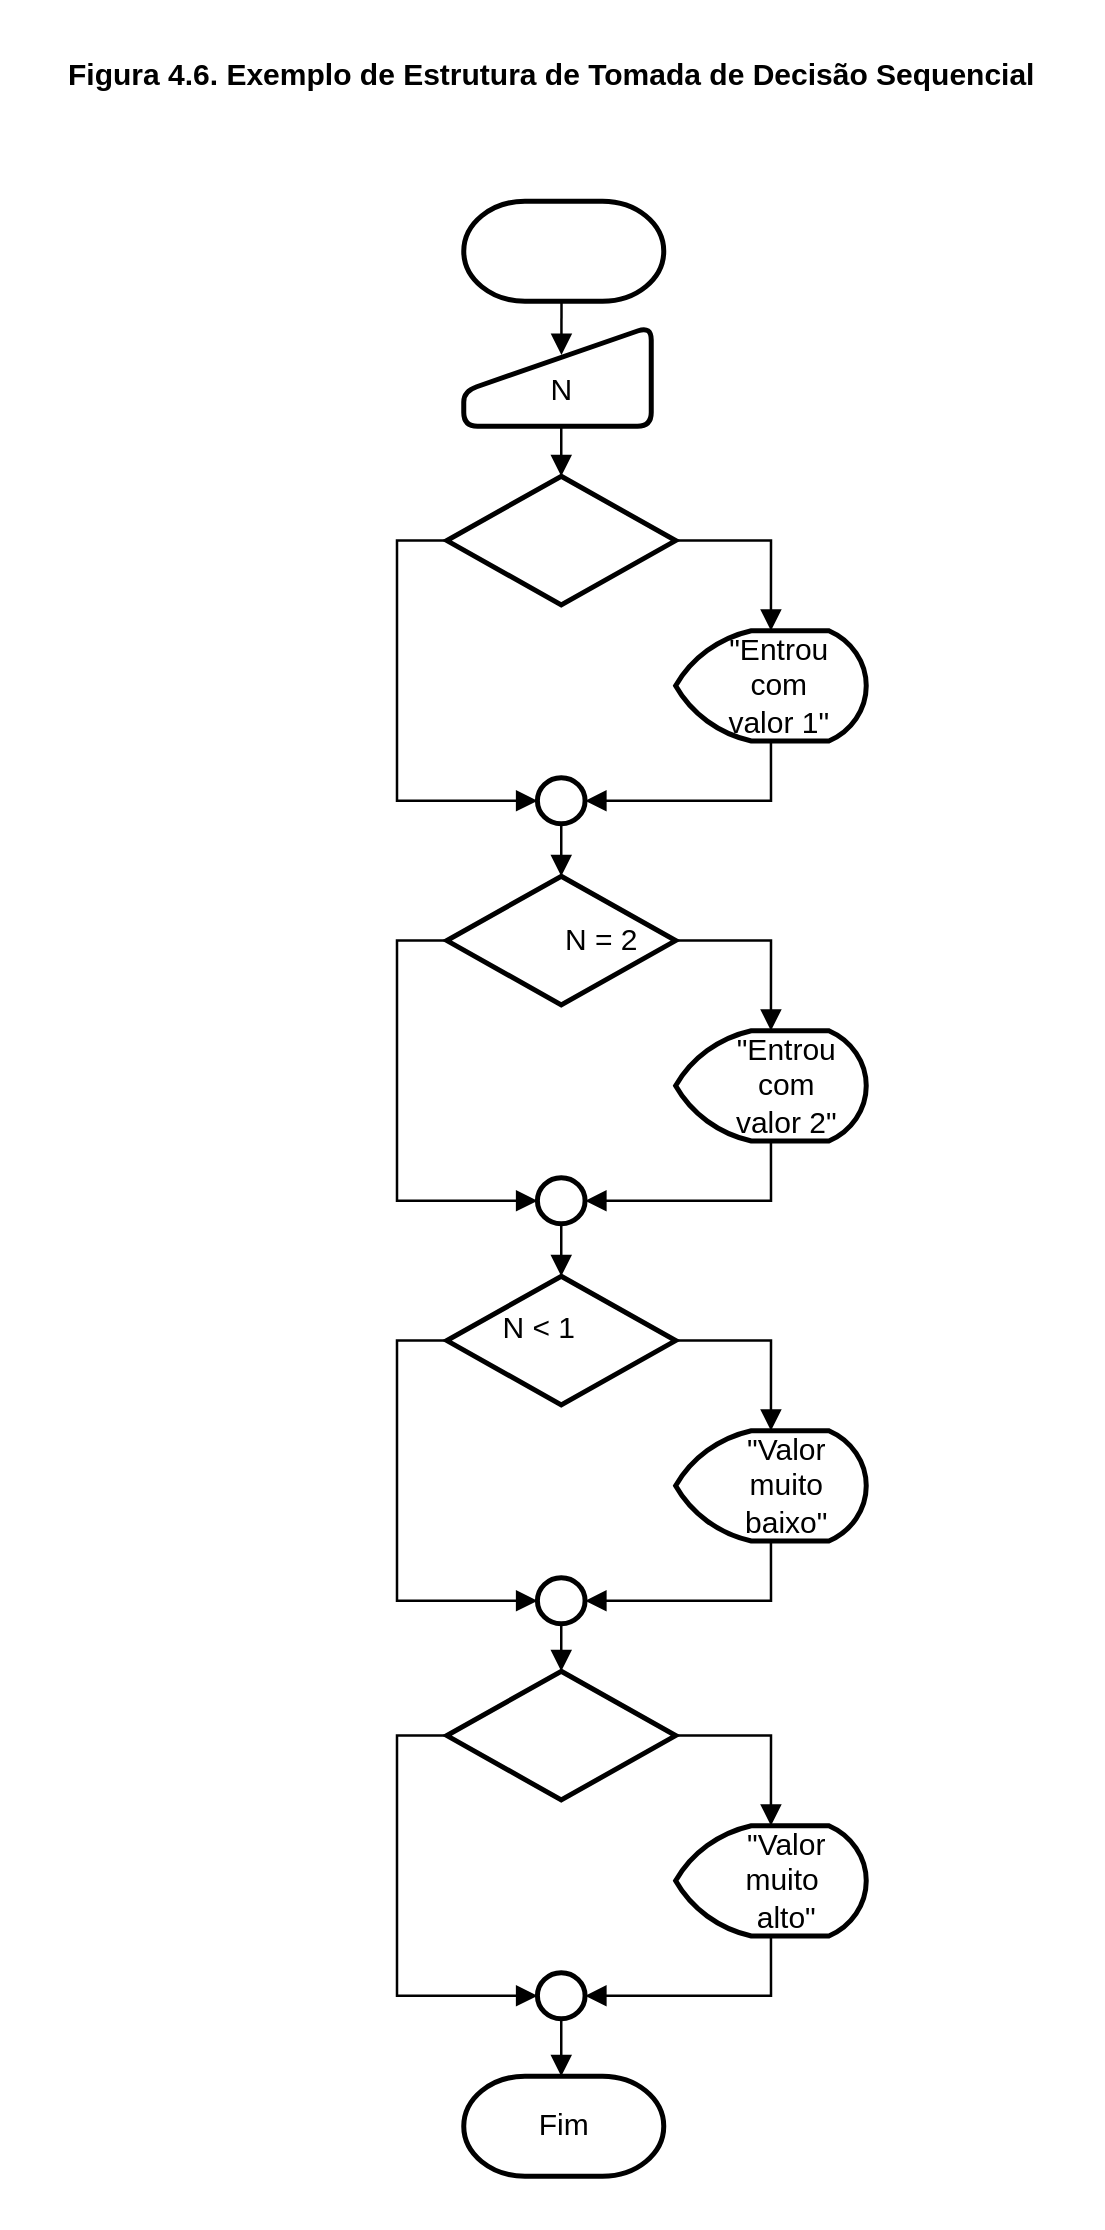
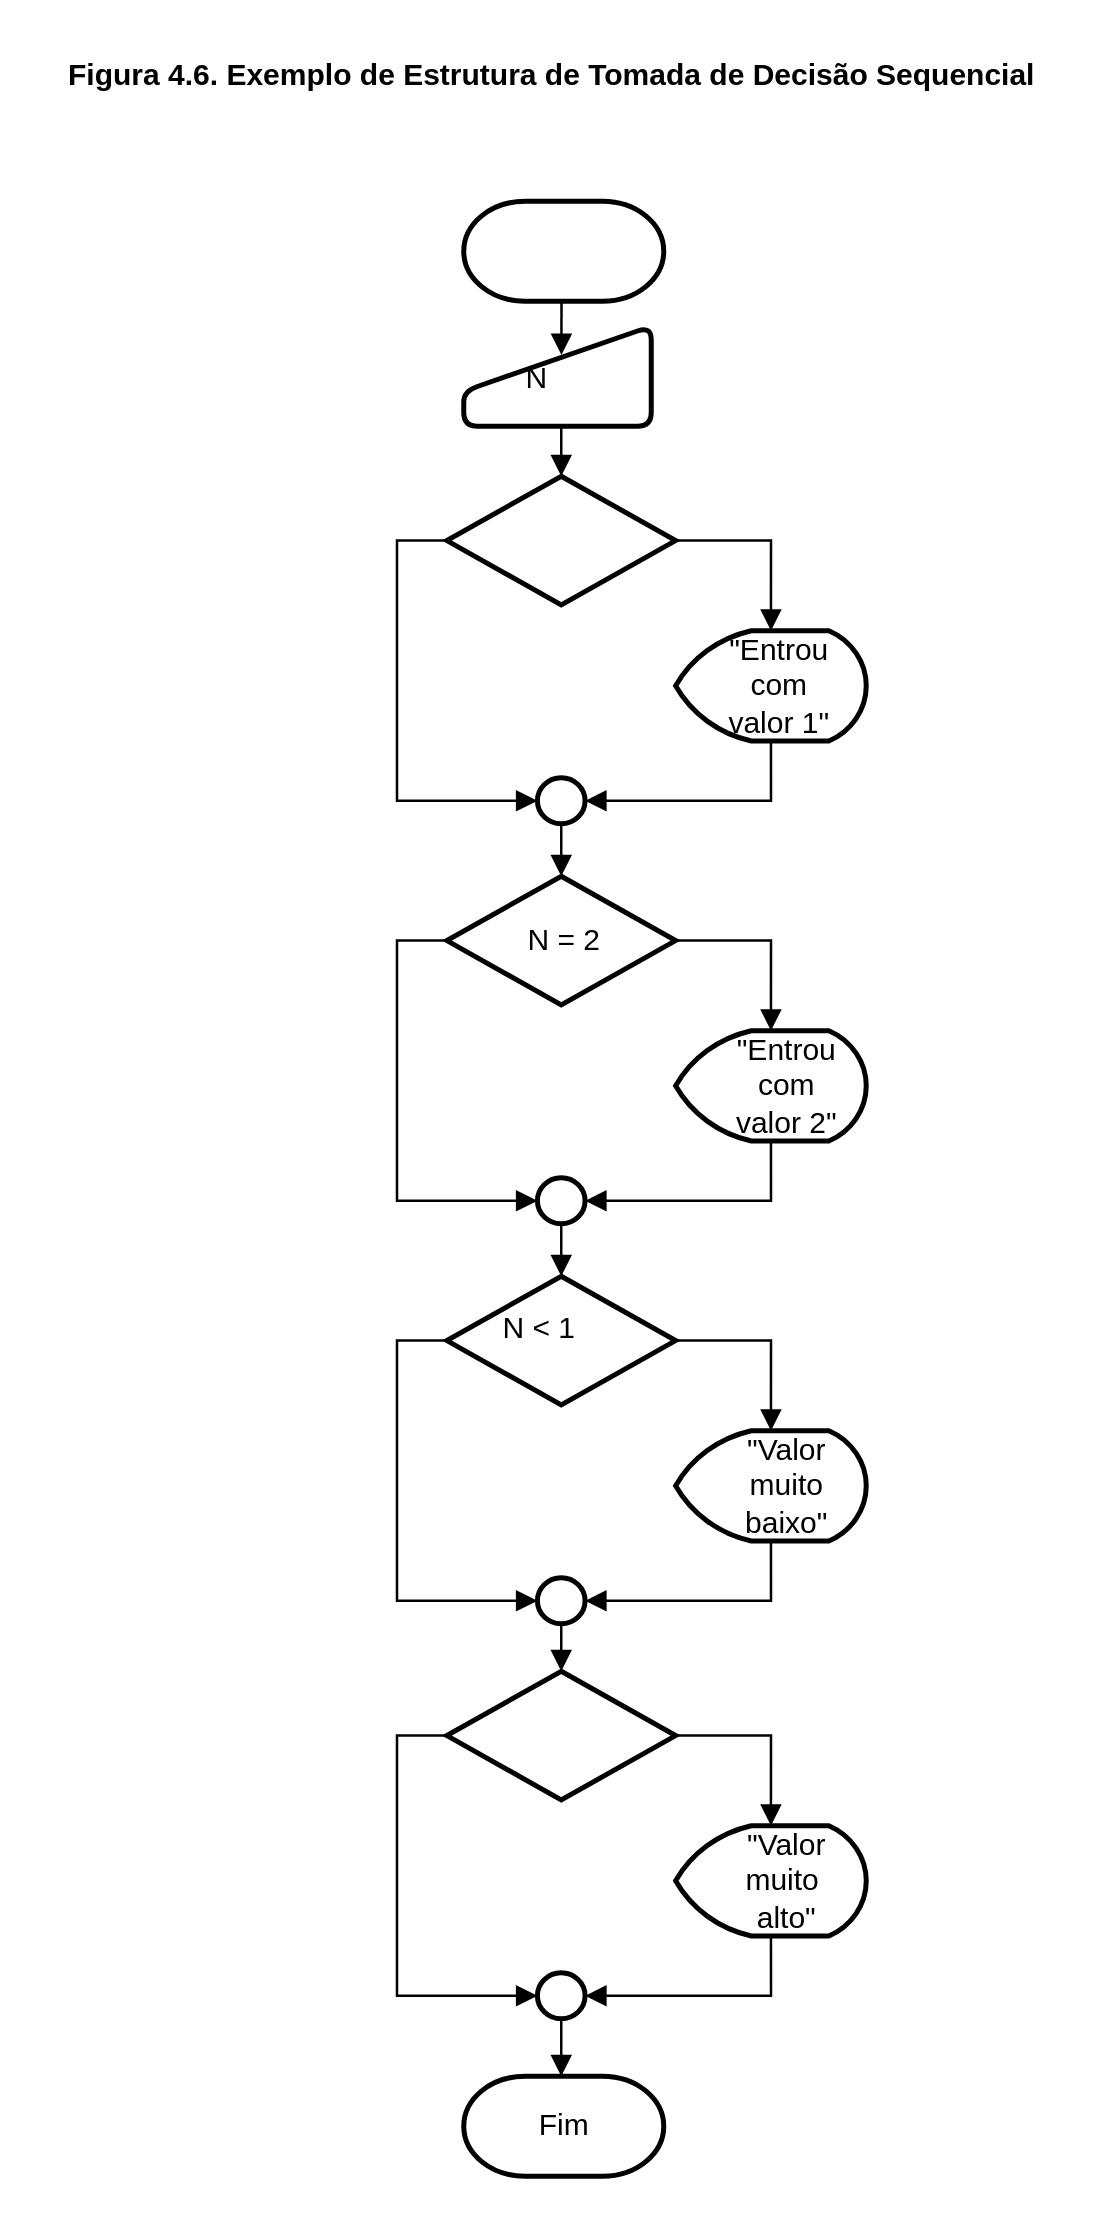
  <mxCell id="0" />
  <mxCell id="1" parent="0" />
  <mxCell id="2" value="Figura 4.6. Exemplo de Estrutura de Tomada de Decisão Sequencial" style="text;html=1;align=center;verticalAlign=middle;resizable=0;points=[];autosize=1;strokeColor=none;fillColor=none;fontStyle=1" vertex="1" parent="1"><mxGeometry x="20" y="20" width="400" height="20" as="geometry" /></mxCell>
  <mxCell id="3" style="edgeStyle=orthogonalEdgeStyle;rounded=0;orthogonalLoop=1;jettySize=auto;html=1;exitX=0.5;exitY=1;exitDx=0;exitDy=0;exitPerimeter=0;entryX=0.521;entryY=0.288;entryDx=0;entryDy=0;entryPerimeter=0;endArrow=block;endFill=1;" edge="1" parent="1" source="4" target="6"><mxGeometry relative="1" as="geometry"><Array as="points"><mxPoint x="225" y="142" /></Array></mxGeometry></mxCell>
  <mxCell id="4" value="" style="strokeWidth=2;html=1;shape=mxgraph.flowchart.terminator;whiteSpace=wrap;" vertex="1" parent="1"><mxGeometry x="185" y="80" width="80" height="40" as="geometry" /></mxCell>
  <mxCell id="5" style="edgeStyle=orthogonalEdgeStyle;rounded=0;orthogonalLoop=1;jettySize=auto;html=1;exitX=0.5;exitY=1;exitDx=0;exitDy=0;entryX=0.5;entryY=0;entryDx=0;entryDy=0;entryPerimeter=0;endArrow=block;endFill=1;" edge="1" parent="1" source="6" target="8"><mxGeometry relative="1" as="geometry" /></mxCell>
  <mxCell id="6" value="" style="html=1;strokeWidth=2;shape=manualInput;whiteSpace=wrap;rounded=1;size=26;arcSize=11;" vertex="1" parent="1"><mxGeometry x="185" y="130" width="75" height="40" as="geometry" /></mxCell>
  <mxCell id="7" style="edgeStyle=orthogonalEdgeStyle;rounded=0;orthogonalLoop=1;jettySize=auto;html=1;exitX=0;exitY=0.5;exitDx=0;exitDy=0;exitPerimeter=0;entryX=0;entryY=0.5;entryDx=0;entryDy=0;entryPerimeter=0;endArrow=block;endFill=1;" edge="1" parent="1" source="8" target="12"><mxGeometry relative="1" as="geometry" /></mxCell>
  <mxCell id="8" value="" style="strokeWidth=2;html=1;shape=mxgraph.flowchart.decision;whiteSpace=wrap;" vertex="1" parent="1"><mxGeometry x="178.25" y="190" width="91.5" height="51.481" as="geometry" /></mxCell>
  <mxCell id="9" value="" style="strokeWidth=2;html=1;shape=mxgraph.flowchart.display;whiteSpace=wrap;" vertex="1" parent="1"><mxGeometry x="269.75" y="251.778" width="76.25" height="44.127" as="geometry" /></mxCell>
  <mxCell id="10" style="edgeStyle=orthogonalEdgeStyle;rounded=0;orthogonalLoop=1;jettySize=auto;html=1;exitX=1;exitY=0.5;exitDx=0;exitDy=0;exitPerimeter=0;entryX=0.5;entryY=0;entryDx=0;entryDy=0;entryPerimeter=0;endArrow=block;endFill=1;" edge="1" parent="1" source="8" target="9"><mxGeometry relative="1" as="geometry" /></mxCell>
  <mxCell id="11" style="edgeStyle=orthogonalEdgeStyle;rounded=0;orthogonalLoop=1;jettySize=auto;html=1;exitX=0.5;exitY=1;exitDx=0;exitDy=0;exitPerimeter=0;entryX=0.5;entryY=0;entryDx=0;entryDy=0;entryPerimeter=0;endArrow=block;endFill=1;" edge="1" parent="1" source="12" target="15"><mxGeometry relative="1" as="geometry" /></mxCell>
  <mxCell id="12" value="" style="strokeWidth=2;html=1;shape=mxgraph.flowchart.start_2;whiteSpace=wrap;" vertex="1" parent="1"><mxGeometry x="214.466" y="310.614" width="19.062" height="18.386" as="geometry" /></mxCell>
  <mxCell id="13" style="edgeStyle=orthogonalEdgeStyle;rounded=0;orthogonalLoop=1;jettySize=auto;html=1;exitX=0.5;exitY=1;exitDx=0;exitDy=0;exitPerimeter=0;entryX=1;entryY=0.5;entryDx=0;entryDy=0;entryPerimeter=0;endArrow=block;endFill=1;" edge="1" parent="1" source="9" target="12"><mxGeometry relative="1" as="geometry" /></mxCell>
  <mxCell id="14" style="edgeStyle=orthogonalEdgeStyle;rounded=0;orthogonalLoop=1;jettySize=auto;html=1;exitX=0;exitY=0.5;exitDx=0;exitDy=0;exitPerimeter=0;entryX=0;entryY=0.5;entryDx=0;entryDy=0;entryPerimeter=0;endArrow=block;endFill=1;" edge="1" parent="1" source="15" target="19"><mxGeometry relative="1" as="geometry" /></mxCell>
  <mxCell id="15" value="" style="strokeWidth=2;html=1;shape=mxgraph.flowchart.decision;whiteSpace=wrap;" vertex="1" parent="1"><mxGeometry x="178.25" y="350" width="91.5" height="51.481" as="geometry" /></mxCell>
  <mxCell id="16" value="" style="strokeWidth=2;html=1;shape=mxgraph.flowchart.display;whiteSpace=wrap;" vertex="1" parent="1"><mxGeometry x="269.75" y="411.778" width="76.25" height="44.127" as="geometry" /></mxCell>
  <mxCell id="17" style="edgeStyle=orthogonalEdgeStyle;rounded=0;orthogonalLoop=1;jettySize=auto;html=1;exitX=1;exitY=0.5;exitDx=0;exitDy=0;exitPerimeter=0;entryX=0.5;entryY=0;entryDx=0;entryDy=0;entryPerimeter=0;endArrow=block;endFill=1;" edge="1" parent="1" source="15" target="16"><mxGeometry relative="1" as="geometry" /></mxCell>
  <mxCell id="18" style="edgeStyle=orthogonalEdgeStyle;rounded=0;orthogonalLoop=1;jettySize=auto;html=1;exitX=0.5;exitY=1;exitDx=0;exitDy=0;exitPerimeter=0;entryX=0.5;entryY=0;entryDx=0;entryDy=0;entryPerimeter=0;endArrow=block;endFill=1;" edge="1" parent="1" source="19" target="22"><mxGeometry relative="1" as="geometry" /></mxCell>
  <mxCell id="19" value="" style="strokeWidth=2;html=1;shape=mxgraph.flowchart.start_2;whiteSpace=wrap;" vertex="1" parent="1"><mxGeometry x="214.466" y="470.614" width="19.062" height="18.386" as="geometry" /></mxCell>
  <mxCell id="20" style="edgeStyle=orthogonalEdgeStyle;rounded=0;orthogonalLoop=1;jettySize=auto;html=1;exitX=0.5;exitY=1;exitDx=0;exitDy=0;exitPerimeter=0;entryX=1;entryY=0.5;entryDx=0;entryDy=0;entryPerimeter=0;endArrow=block;endFill=1;" edge="1" parent="1" source="16" target="19"><mxGeometry relative="1" as="geometry" /></mxCell>
  <mxCell id="21" style="edgeStyle=orthogonalEdgeStyle;rounded=0;orthogonalLoop=1;jettySize=auto;html=1;exitX=0;exitY=0.5;exitDx=0;exitDy=0;exitPerimeter=0;entryX=0;entryY=0.5;entryDx=0;entryDy=0;entryPerimeter=0;endArrow=block;endFill=1;" edge="1" parent="1" source="22" target="26"><mxGeometry relative="1" as="geometry" /></mxCell>
  <mxCell id="22" value="" style="strokeWidth=2;html=1;shape=mxgraph.flowchart.decision;whiteSpace=wrap;" vertex="1" parent="1"><mxGeometry x="178.25" y="510" width="91.5" height="51.481" as="geometry" /></mxCell>
  <mxCell id="23" value="" style="strokeWidth=2;html=1;shape=mxgraph.flowchart.display;whiteSpace=wrap;" vertex="1" parent="1"><mxGeometry x="269.75" y="571.778" width="76.25" height="44.127" as="geometry" /></mxCell>
  <mxCell id="24" style="edgeStyle=orthogonalEdgeStyle;rounded=0;orthogonalLoop=1;jettySize=auto;html=1;exitX=1;exitY=0.5;exitDx=0;exitDy=0;exitPerimeter=0;entryX=0.5;entryY=0;entryDx=0;entryDy=0;entryPerimeter=0;endArrow=block;endFill=1;" edge="1" parent="1" source="22" target="23"><mxGeometry relative="1" as="geometry" /></mxCell>
  <mxCell id="25" style="edgeStyle=orthogonalEdgeStyle;rounded=0;orthogonalLoop=1;jettySize=auto;html=1;exitX=0.5;exitY=1;exitDx=0;exitDy=0;exitPerimeter=0;entryX=0.5;entryY=0;entryDx=0;entryDy=0;entryPerimeter=0;endArrow=block;endFill=1;" edge="1" parent="1" source="26" target="29"><mxGeometry relative="1" as="geometry" /></mxCell>
  <mxCell id="26" value="" style="strokeWidth=2;html=1;shape=mxgraph.flowchart.start_2;whiteSpace=wrap;" vertex="1" parent="1"><mxGeometry x="214.466" y="630.614" width="19.062" height="18.386" as="geometry" /></mxCell>
  <mxCell id="27" style="edgeStyle=orthogonalEdgeStyle;rounded=0;orthogonalLoop=1;jettySize=auto;html=1;exitX=0.5;exitY=1;exitDx=0;exitDy=0;exitPerimeter=0;entryX=1;entryY=0.5;entryDx=0;entryDy=0;entryPerimeter=0;endArrow=block;endFill=1;" edge="1" parent="1" source="23" target="26"><mxGeometry relative="1" as="geometry" /></mxCell>
  <mxCell id="28" style="edgeStyle=orthogonalEdgeStyle;rounded=0;orthogonalLoop=1;jettySize=auto;html=1;exitX=0;exitY=0.5;exitDx=0;exitDy=0;exitPerimeter=0;entryX=0;entryY=0.5;entryDx=0;entryDy=0;entryPerimeter=0;endArrow=block;endFill=1;" edge="1" parent="1" source="29" target="33"><mxGeometry relative="1" as="geometry" /></mxCell>
  <mxCell id="29" value="" style="strokeWidth=2;html=1;shape=mxgraph.flowchart.decision;whiteSpace=wrap;" vertex="1" parent="1"><mxGeometry x="178.25" y="668" width="91.5" height="51.481" as="geometry" /></mxCell>
  <mxCell id="30" value="" style="strokeWidth=2;html=1;shape=mxgraph.flowchart.display;whiteSpace=wrap;" vertex="1" parent="1"><mxGeometry x="269.75" y="729.778" width="76.25" height="44.127" as="geometry" /></mxCell>
  <mxCell id="31" style="edgeStyle=orthogonalEdgeStyle;rounded=0;orthogonalLoop=1;jettySize=auto;html=1;exitX=1;exitY=0.5;exitDx=0;exitDy=0;exitPerimeter=0;entryX=0.5;entryY=0;entryDx=0;entryDy=0;entryPerimeter=0;endArrow=block;endFill=1;" edge="1" parent="1" source="29" target="30"><mxGeometry relative="1" as="geometry" /></mxCell>
  <mxCell id="32" style="edgeStyle=orthogonalEdgeStyle;rounded=0;orthogonalLoop=1;jettySize=auto;html=1;entryX=0.5;entryY=0;entryDx=0;entryDy=0;entryPerimeter=0;endArrow=block;endFill=1;" edge="1" parent="1"><mxGeometry relative="1" as="geometry"><mxPoint x="224" y="807" as="sourcePoint" /><mxPoint x="224" y="830" as="targetPoint" /></mxGeometry></mxCell>
  <mxCell id="33" value="" style="strokeWidth=2;html=1;shape=mxgraph.flowchart.start_2;whiteSpace=wrap;" vertex="1" parent="1"><mxGeometry x="214.466" y="788.614" width="19.062" height="18.386" as="geometry" /></mxCell>
  <mxCell id="34" style="edgeStyle=orthogonalEdgeStyle;rounded=0;orthogonalLoop=1;jettySize=auto;html=1;exitX=0.5;exitY=1;exitDx=0;exitDy=0;exitPerimeter=0;entryX=1;entryY=0.5;entryDx=0;entryDy=0;entryPerimeter=0;endArrow=block;endFill=1;" edge="1" parent="1" source="30" target="33"><mxGeometry relative="1" as="geometry" /></mxCell>
- <mxCell id="35" value="N" style="text;html=1;align=center;verticalAlign=middle;resizable=0;points=[];autosize=1;strokeColor=none;fillColor=none;" vertex="1" parent="1"><mxGeometry x="214" y="146" width="20" height="20" as="geometry" /></mxCell>
+ <mxCell id="35" value="N" style="text;html=1;align=center;verticalAlign=middle;resizable=0;points=[];autosize=1;strokeColor=none;fillColor=none;" vertex="1" parent="1"><mxGeometry x="204" y="141" width="20" height="20" as="geometry" /></mxCell>
  <mxCell id="36" value="&quot;Entrou &lt;br&gt;com&lt;br&gt;valor 1&quot;" style="text;html=1;align=center;verticalAlign=middle;resizable=0;points=[];autosize=1;strokeColor=none;fillColor=none;" vertex="1" parent="1"><mxGeometry x="280.88" y="248.9" width="60" height="50" as="geometry" /></mxCell>
  <mxCell id="37" value="&quot;Valor&lt;br&gt;muito&lt;br&gt;baixo&quot;" style="text;html=1;align=center;verticalAlign=middle;resizable=0;points=[];autosize=1;strokeColor=none;fillColor=none;" vertex="1" parent="1"><mxGeometry x="288.88" y="568.84" width="50" height="50" as="geometry" /></mxCell>
  <mxCell id="38" value="&quot;Valor&lt;br&gt;muito&amp;nbsp;&lt;br&gt;alto&quot;" style="text;html=1;align=center;verticalAlign=middle;resizable=0;points=[];autosize=1;strokeColor=none;fillColor=none;" vertex="1" parent="1"><mxGeometry x="288.88" y="726.84" width="50" height="50" as="geometry" /></mxCell>
  <mxCell id="39" value="&quot;Entrou &lt;br&gt;com&lt;br&gt;valor 2&quot;" style="text;html=1;align=center;verticalAlign=middle;resizable=0;points=[];autosize=1;strokeColor=none;fillColor=none;" vertex="1" parent="1"><mxGeometry x="283.88" y="408.84" width="60" height="50" as="geometry" /></mxCell>
- <mxCell id="40" value="N = 2" style="text;html=1;align=center;verticalAlign=middle;resizable=0;points=[];autosize=1;strokeColor=none;fillColor=none;" vertex="1" parent="1"><mxGeometry x="220" y="365.74" width="40" height="20" as="geometry" /></mxCell>
+ <mxCell id="40" value="N = 2" style="text;html=1;align=center;verticalAlign=middle;resizable=0;points=[];autosize=1;strokeColor=none;fillColor=none;" vertex="1" parent="1"><mxGeometry x="205" y="365.74" width="40" height="20" as="geometry" /></mxCell>
  <mxCell id="41" value="N &amp;lt; 1" style="text;html=1;align=center;verticalAlign=middle;resizable=0;points=[];autosize=1;strokeColor=none;fillColor=none;" vertex="1" parent="1"><mxGeometry x="195" y="520.74" width="40" height="20" as="geometry" /></mxCell>
  <mxCell id="42" value="" style="strokeWidth=2;html=1;shape=mxgraph.flowchart.terminator;whiteSpace=wrap;" vertex="1" parent="1"><mxGeometry x="185" y="830" width="80" height="40" as="geometry" /></mxCell>
  <mxCell id="43" value="Fim" style="text;html=1;align=center;verticalAlign=middle;resizable=0;points=[];autosize=1;strokeColor=none;fillColor=none;" vertex="1" parent="1"><mxGeometry x="205" y="840" width="40" height="20" as="geometry" /></mxCell>
